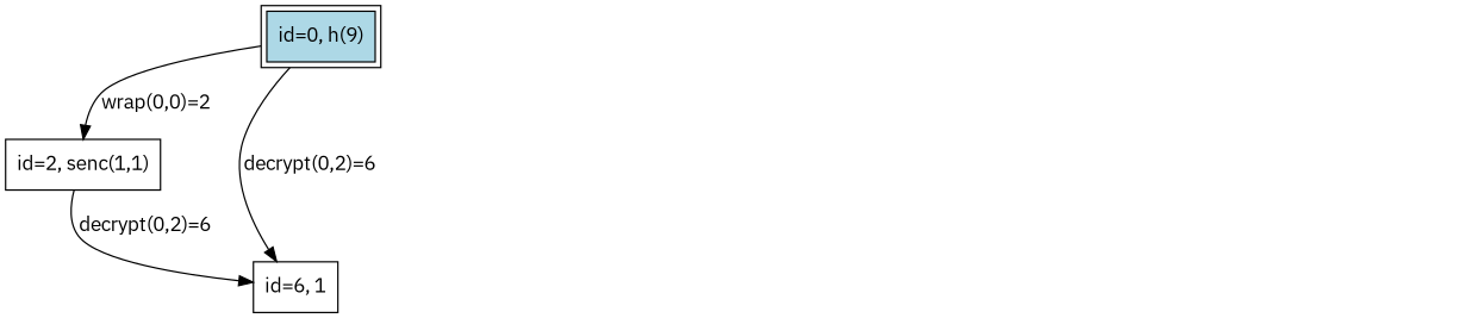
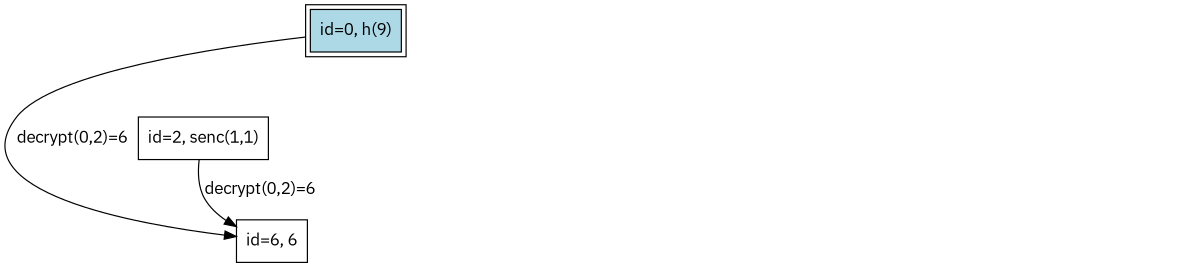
  digraph {
    fontname="IBM Plex Sans"
    node [fontname="IBM Plex Sans" shape=box style=invis]
    edge [fontname="IBM Plex Sans" style=invis]
    n1 [fillcolor=lightblue label="id=0, h(9)" peripheries=2 style=filled]
    n2 [label="id=2, senc(1,1)" style=""]
    n3 [label="id=3, senc(2,1)"]
    n4 [label="id=4, senc(1,2)"]
-   n5 [label="id=6, 1" style=""]
+   n5 [label="id=6, 6" style=""]
    n6 [label="id=7, 2"]
    n7 [label="id=1, h(2)"]
    n8 [label="id=5, senc(2,2)"]
-   n1 -> n2 [label="wrap(0,0)=2" style=""]
    n1 -> n3 [label="wrap(0,1)=3"]
    n1 -> n4 [label="wrap(1,0)=4"]
    n1 -> n5 [label="decrypt(0,2)=6" style=""]
    n1 -> n6 [label="decrypt(0,3)=7"]
    n2 -> n5 [label="decrypt(0,2)=6" style=""]
    n3 -> n6 [label="decrypt(0,3)=7"]
    n4 -> n5 [label="decrypt(1,4)=6"]
    n7 -> n3 [label="wrap(0,1)=3"]
    n7 -> n4 [label="wrap(1,0)=4"]
    n7 -> n5 [label="decrypt(1,4)=6"]
    n7 -> n6 [label="decrypt(1,5)=7"]
    n7 -> n8 [label="wrap(1,1)=5"]
    n8 -> n6 [label="decrypt(1,5)=7"]
  }
